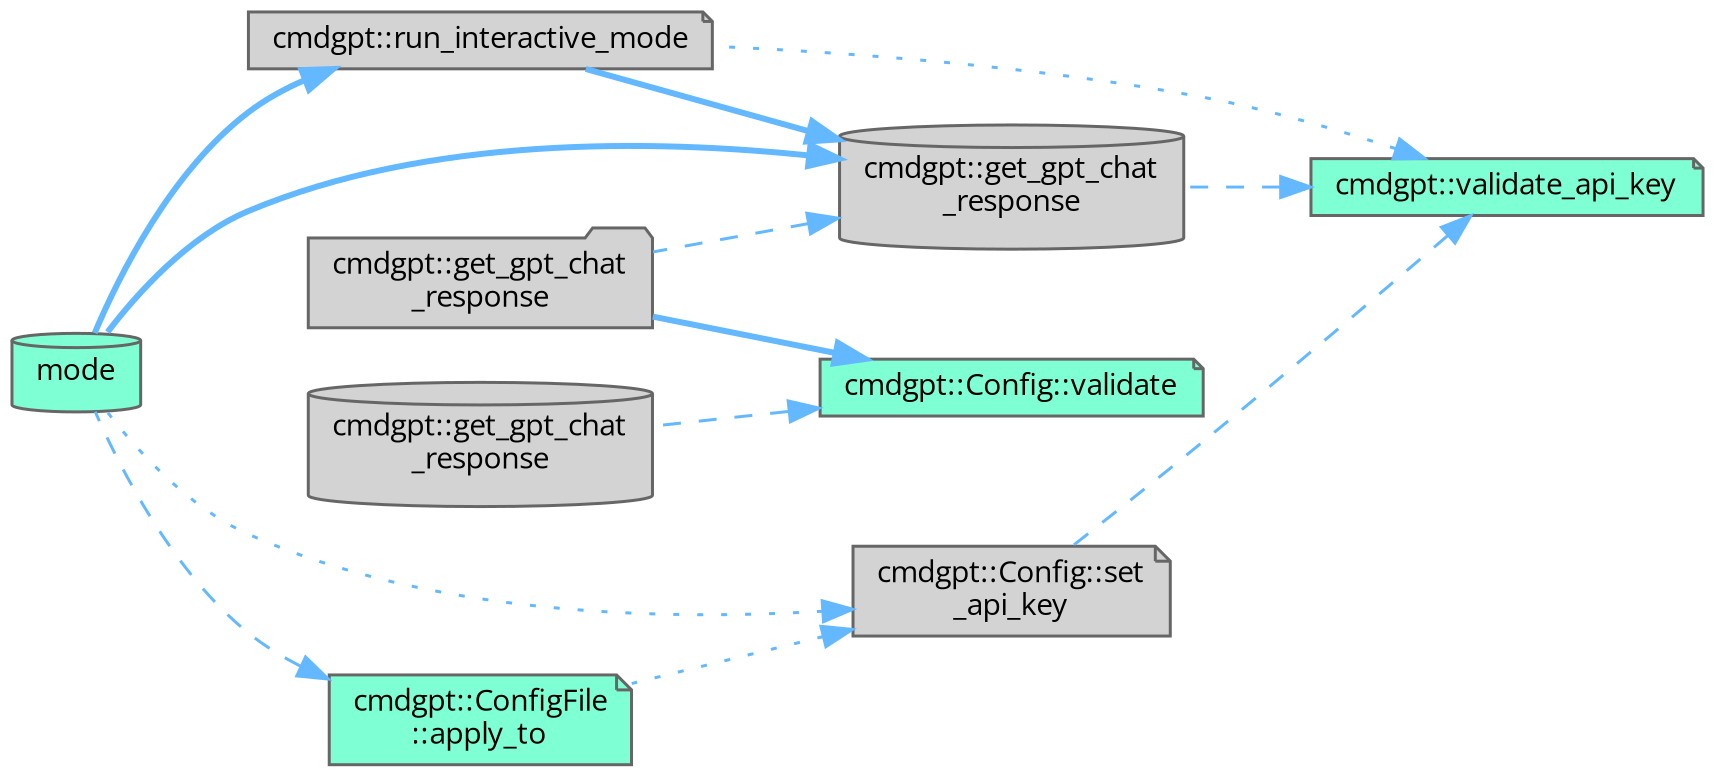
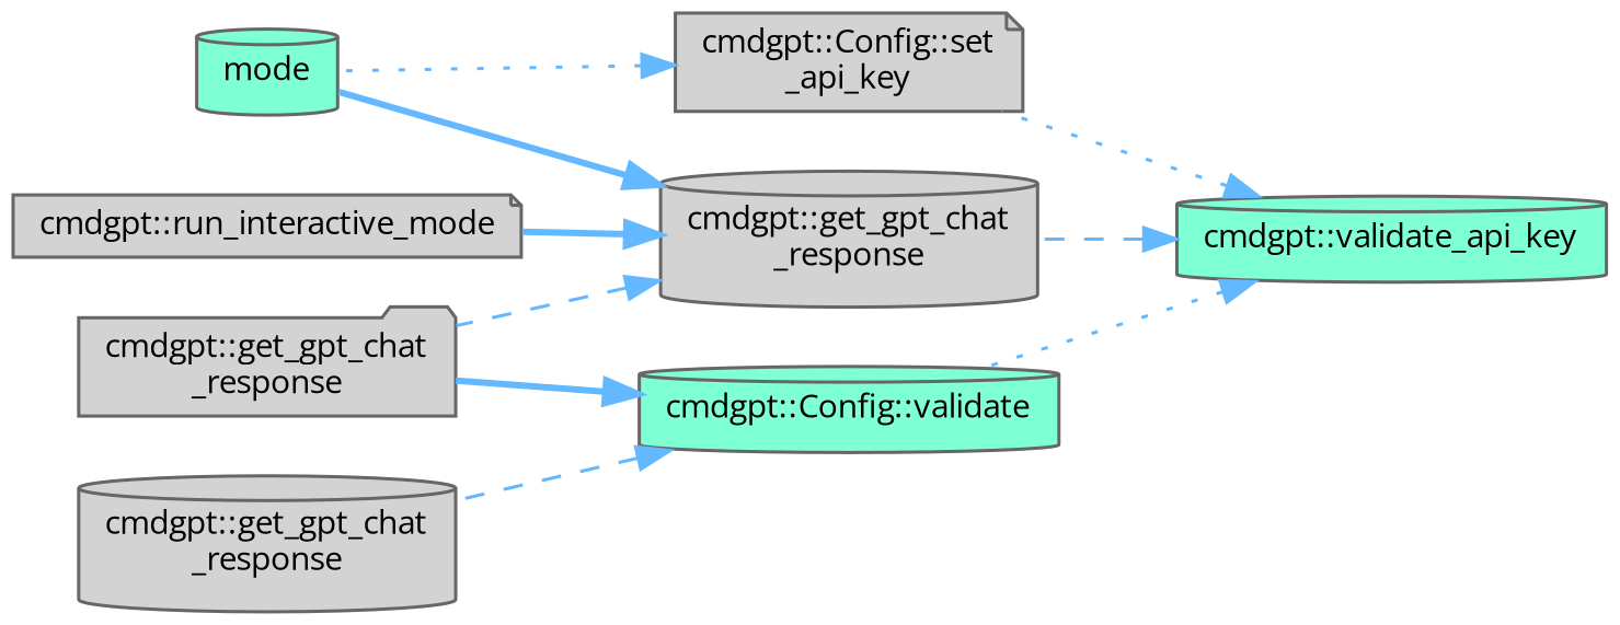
  digraph {
    fontname="Open Sans"
    rankdir=RL
    node [color=grey40 fillcolor=lightgrey fontname="Open Sans" fontsize=10 shape=note style=filled]
    edge [color=steelblue1 dir=back fontname="Open Sans" fontsize=10 labelfontname=Helvetica labelfontsize=10 style=dashed]
-   n1 [color=gray40 fillcolor=aquamarine fontcolor=black height=0.2 label="cmdgpt::validate_api_key" width=0.4]
+   n1 [color=gray40 fillcolor=aquamarine fontcolor=black height=0.2 label="cmdgpt::validate_api_key" shape=cylinder width=0.4]
    n2 [height=0.2 label="cmdgpt::get_gpt_chat\l_response" shape=cylinder width=0.4]
    n3 [height=0.2 label="cmdgpt::Config::set\l_api_key" width=0.4]
-   n4 [fillcolor=aquamarine height=0.2 label="cmdgpt::Config::validate" width=0.4]
+   n4 [fillcolor=aquamarine height=0.2 label="cmdgpt::Config::validate" shape=cylinder width=0.4]
    n5 [height=0.2 label="cmdgpt::get_gpt_chat\l_response" shape=folder width=0.4]
    n6 [fillcolor=aquamarine height=0.2 label=mode shape=cylinder width=0.4]
    n7 [height=0.2 label="cmdgpt::run_interactive_mode" width=0.4]
-   n8 [fillcolor=aquamarine height=0.2 label="cmdgpt::ConfigFile\l::apply_to" width=0.4]
    n9 [height=0.2 label="cmdgpt::get_gpt_chat\l_response" shape=cylinder width=0.4]
    n1 -> n2
-   n1 -> n3
-   n1 -> n7 [style=dotted]
+   n1 -> n3 [style=dotted]
+   n1 -> n4 [style=dotted]
    n2 -> n5
    n2 -> n6 [style=bold]
    n2 -> n7 [style=bold]
    n3 -> n6 [style=dotted]
-   n3 -> n8 [style=dotted]
    n4 -> n5 [style=bold]
    n4 -> n9
-   n7 -> n6 [style=bold]
-   n8 -> n6
  }
